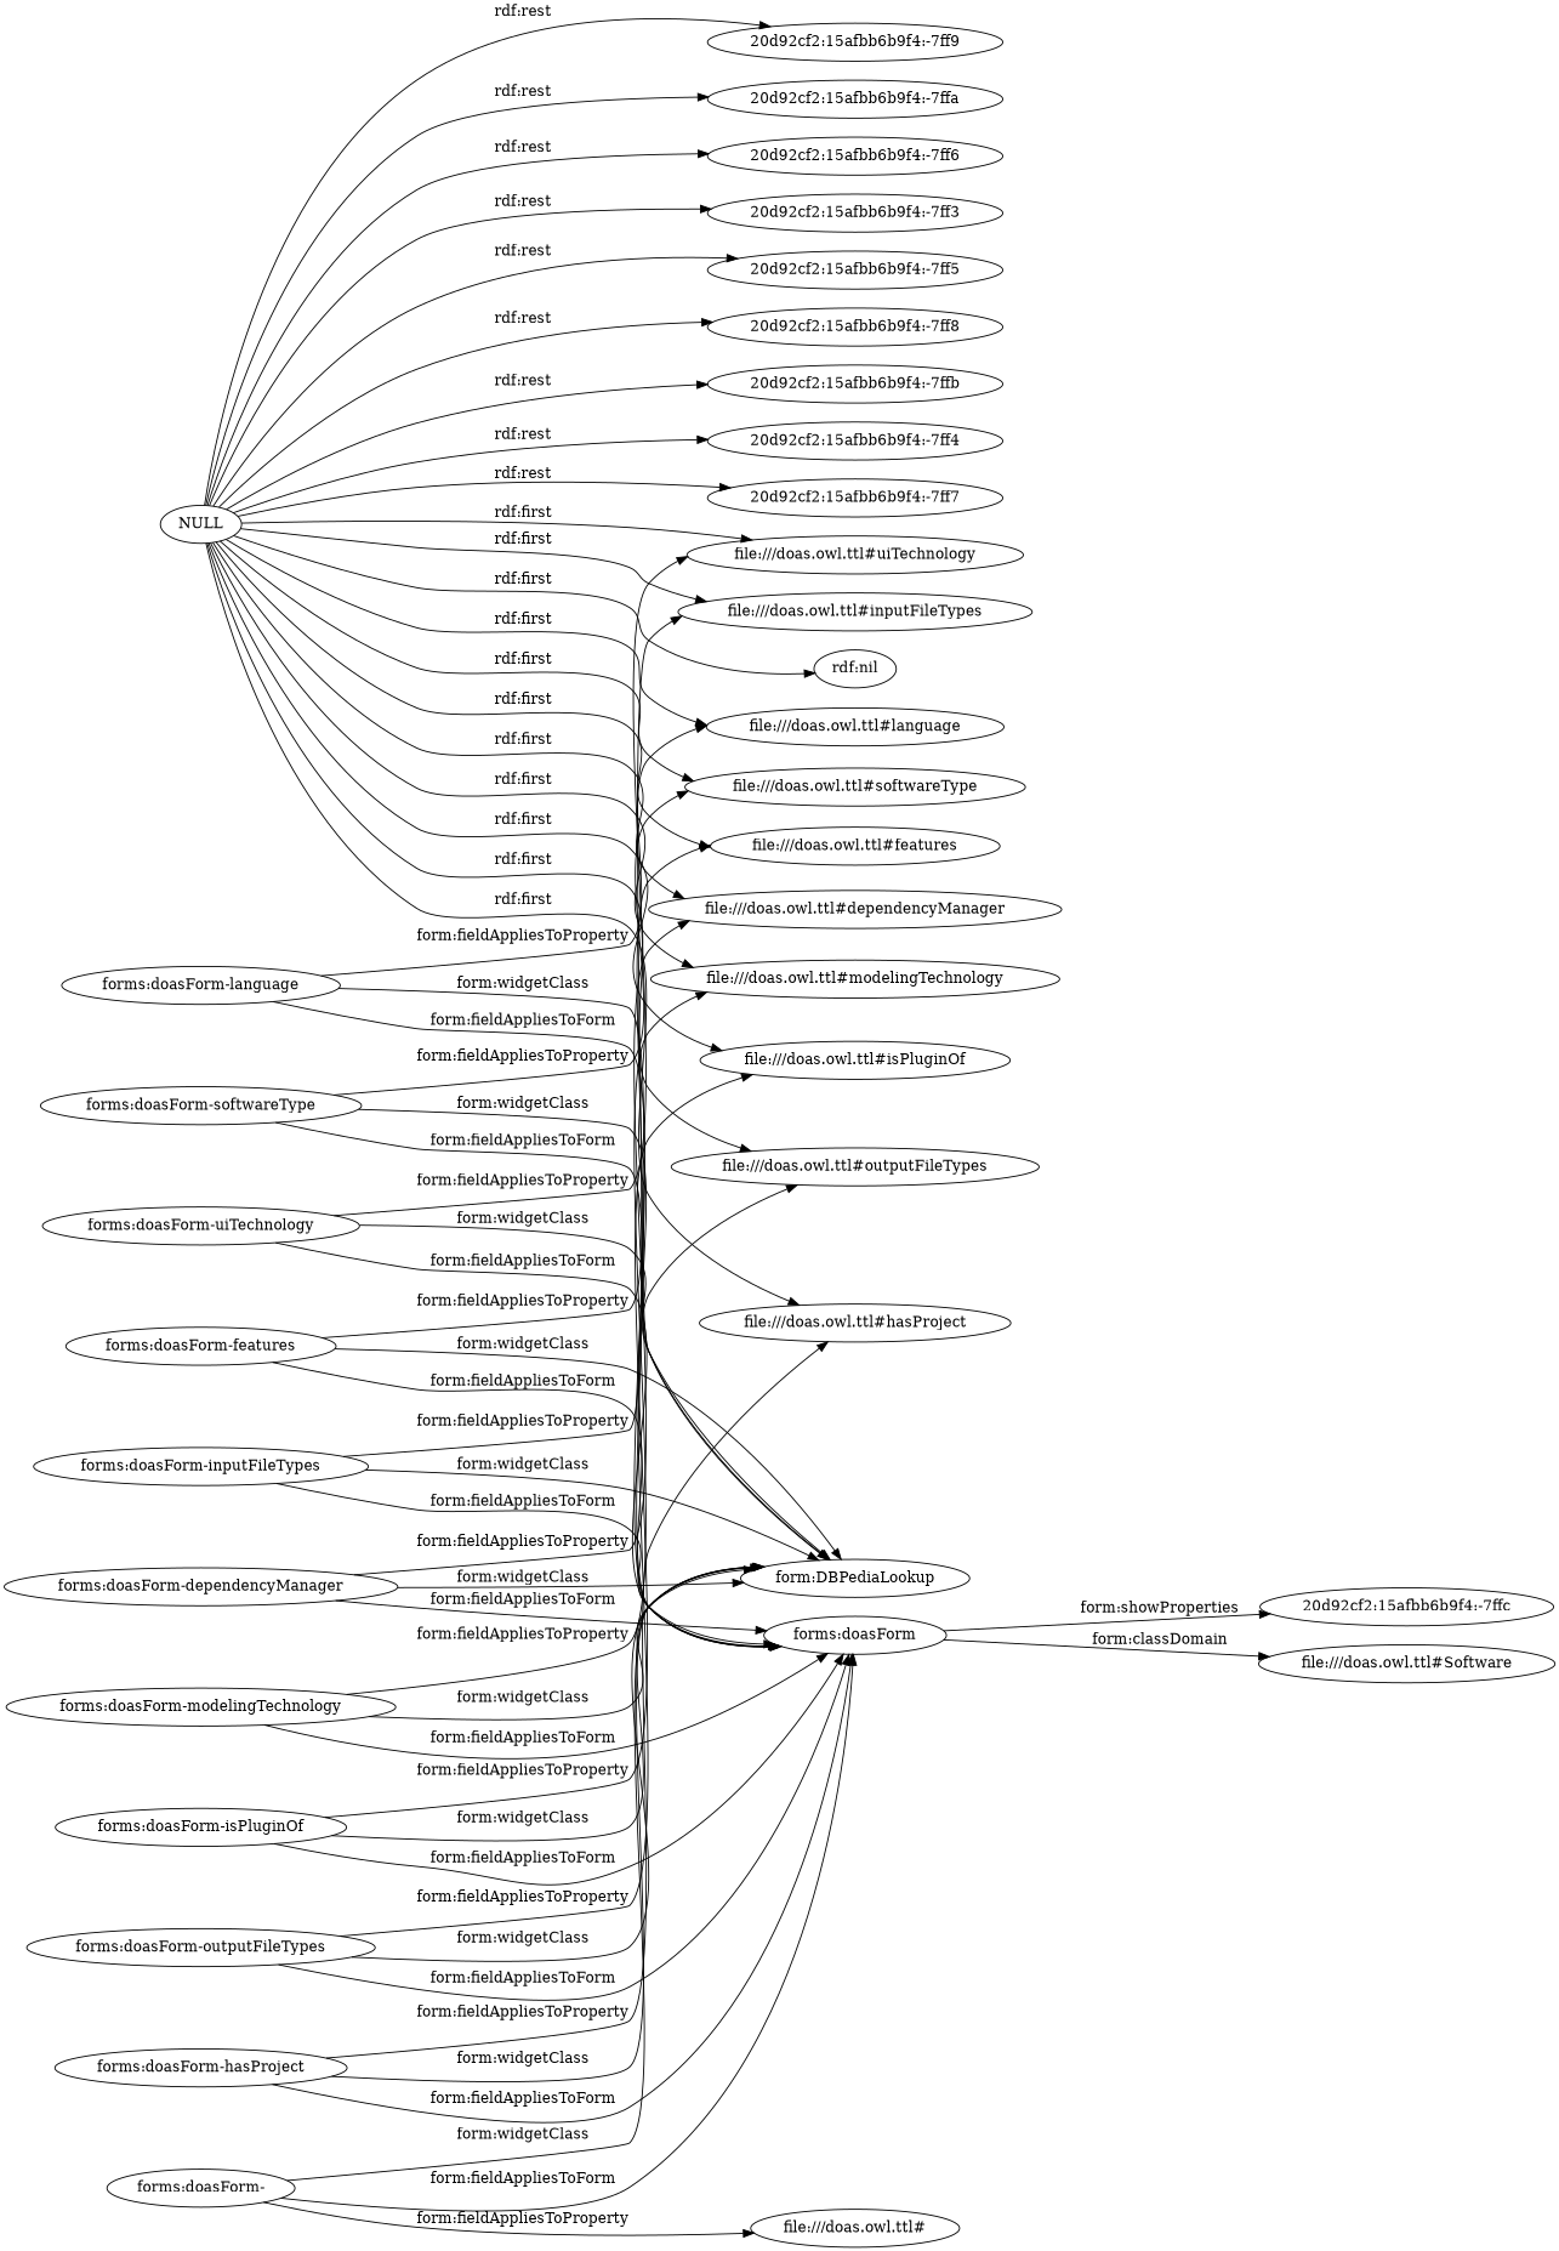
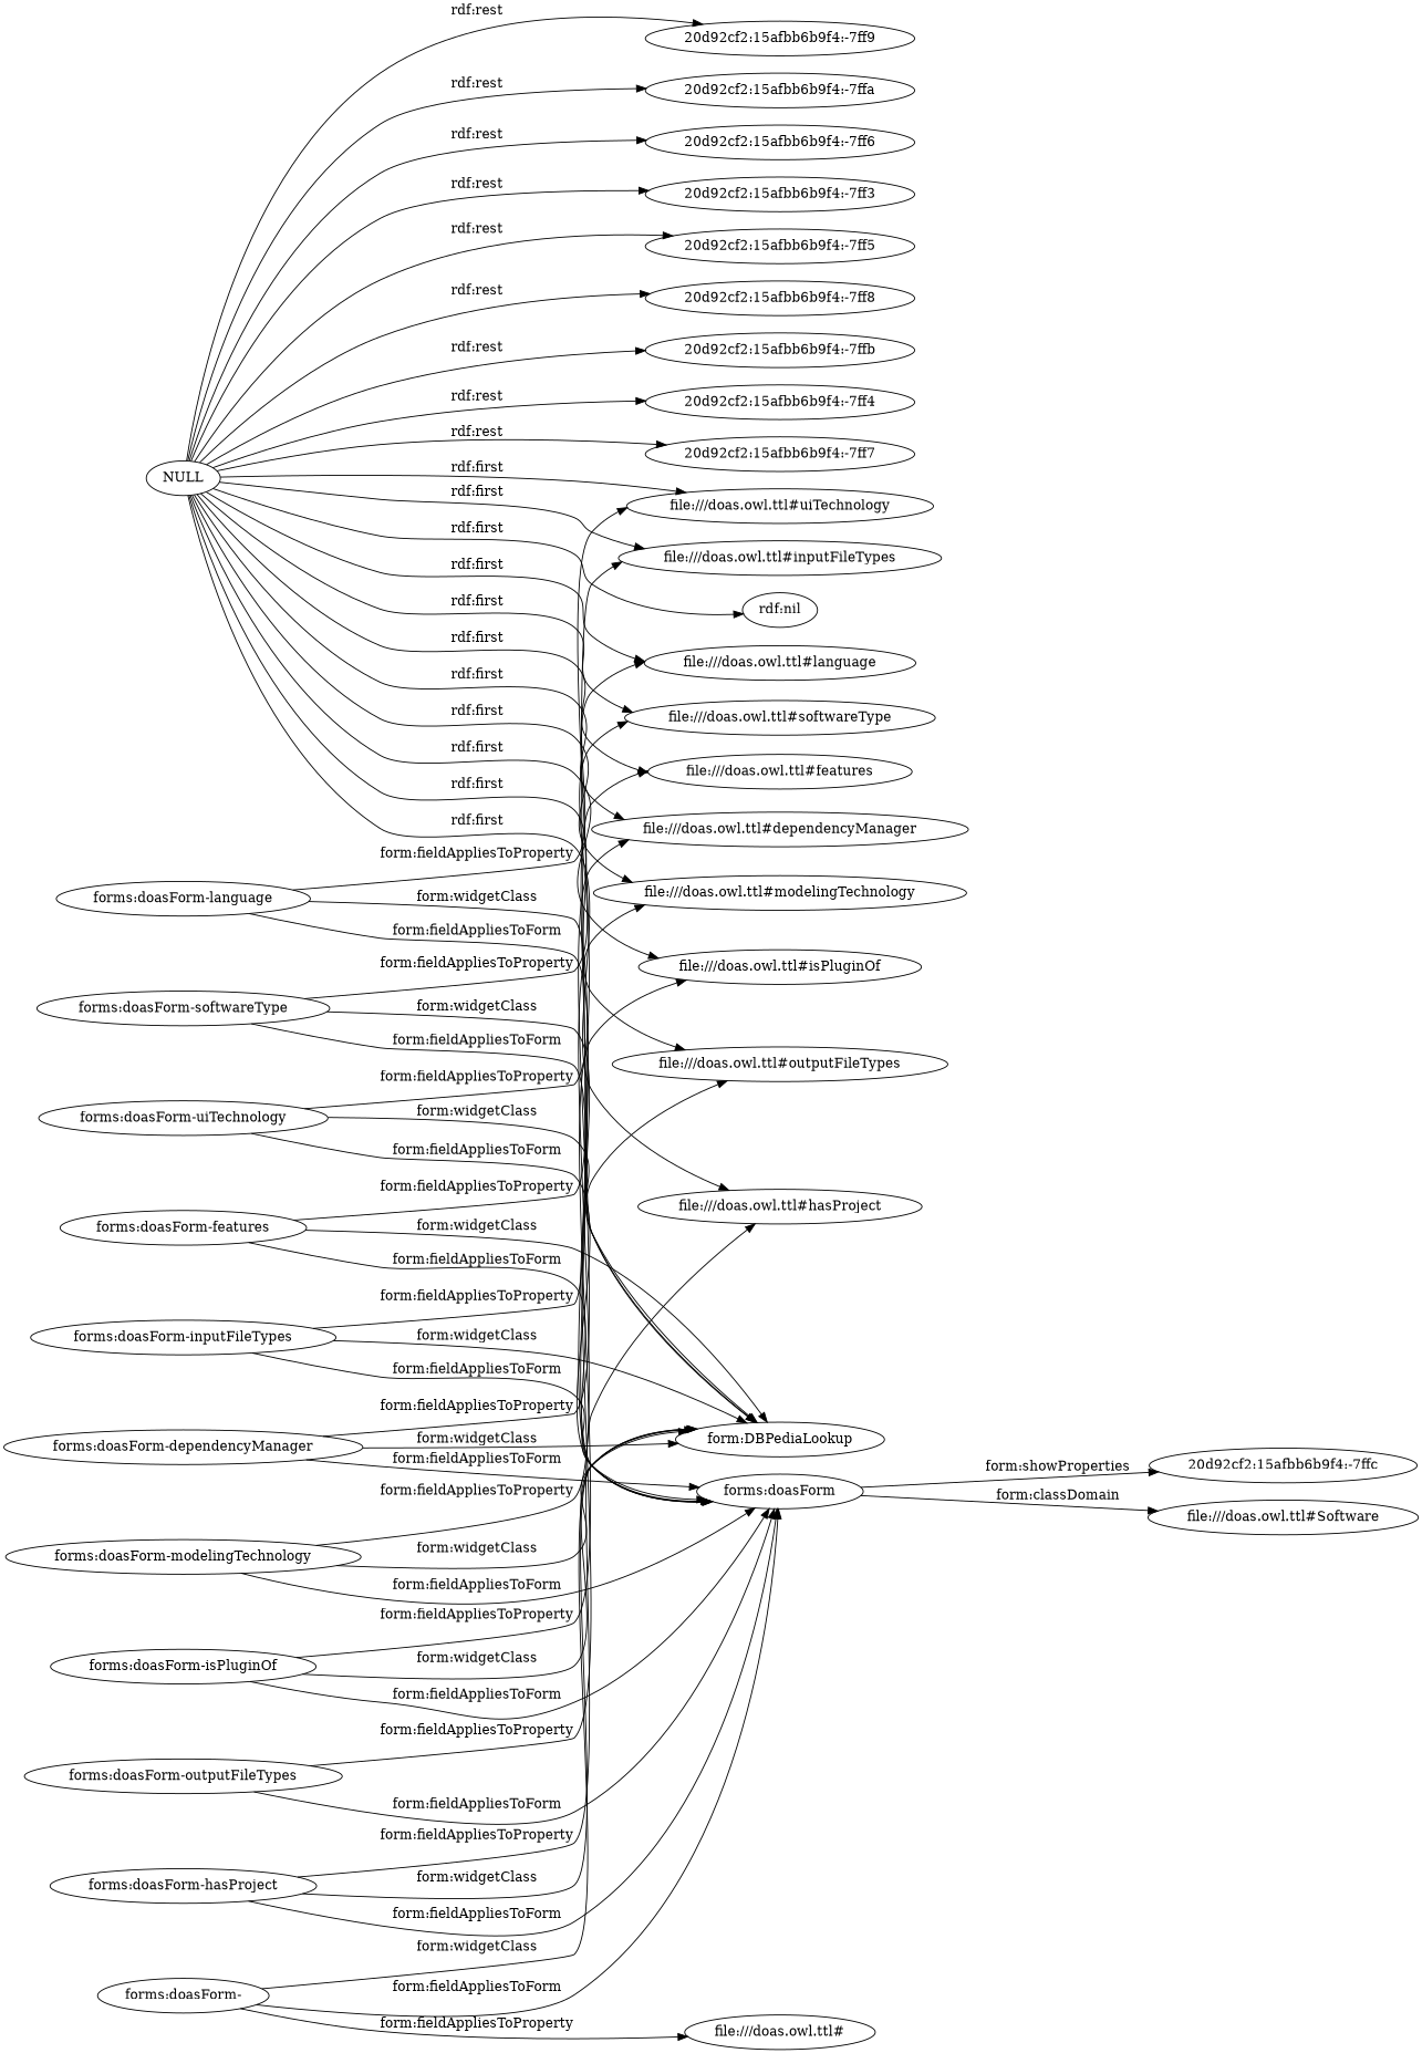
  digraph {
    rankdir=LR
    "forms:doasForm"
    "20d92cf2:15afbb6b9f4:-7ffc"
    "file:///doas.owl.ttl#Software"
    "forms:doasForm-softwareType"
    "form:DBPediaLookup"
    "file:///doas.owl.ttl#softwareType"
    "forms:doasForm-outputFileTypes"
    "file:///doas.owl.ttl#outputFileTypes"
    "forms:doasForm-features"
    "file:///doas.owl.ttl#features"
    "forms:doasForm-uiTechnology"
    "file:///doas.owl.ttl#uiTechnology"
    "forms:doasForm-hasProject"
    "file:///doas.owl.ttl#hasProject"
    "forms:doasForm-"
    "file:///doas.owl.ttl#"
    "forms:doasForm-dependencyManager"
    "file:///doas.owl.ttl#dependencyManager"
    "forms:doasForm-modelingTechnology"
    "file:///doas.owl.ttl#modelingTechnology"
    "forms:doasForm-language"
    "file:///doas.owl.ttl#language"
    "forms:doasForm-isPluginOf"
    "file:///doas.owl.ttl#isPluginOf"
    NULL
    "20d92cf2:15afbb6b9f4:-7ffb"
    "20d92cf2:15afbb6b9f4:-7ff4"
    "20d92cf2:15afbb6b9f4:-7ff7"
    "rdf:nil"
    "20d92cf2:15afbb6b9f4:-7ff9"
    "20d92cf2:15afbb6b9f4:-7ffa"
    "20d92cf2:15afbb6b9f4:-7ff6"
    "20d92cf2:15afbb6b9f4:-7ff3"
    "file:///doas.owl.ttl#inputFileTypes"
    "20d92cf2:15afbb6b9f4:-7ff5"
    "20d92cf2:15afbb6b9f4:-7ff8"
    "forms:doasForm-inputFileTypes"
    "forms:doasForm" -> "20d92cf2:15afbb6b9f4:-7ffc" [label="form:showProperties"]
    "forms:doasForm" -> "file:///doas.owl.ttl#Software" [label="form:classDomain"]
    "forms:doasForm-softwareType" -> "forms:doasForm" [label="form:fieldAppliesToForm"]
    "forms:doasForm-softwareType" -> "form:DBPediaLookup" [label="form:widgetClass"]
    "forms:doasForm-softwareType" -> "file:///doas.owl.ttl#softwareType" [label="form:fieldAppliesToProperty"]
    "forms:doasForm-outputFileTypes" -> "forms:doasForm" [label="form:fieldAppliesToForm"]
-   "forms:doasForm-outputFileTypes" -> "form:DBPediaLookup" [label="form:widgetClass"]
    "forms:doasForm-outputFileTypes" -> "file:///doas.owl.ttl#outputFileTypes" [label="form:fieldAppliesToProperty"]
    "forms:doasForm-features" -> "forms:doasForm" [label="form:fieldAppliesToForm"]
    "forms:doasForm-features" -> "form:DBPediaLookup" [label="form:widgetClass"]
    "forms:doasForm-features" -> "file:///doas.owl.ttl#features" [label="form:fieldAppliesToProperty"]
    "forms:doasForm-uiTechnology" -> "forms:doasForm" [label="form:fieldAppliesToForm"]
    "forms:doasForm-uiTechnology" -> "form:DBPediaLookup" [label="form:widgetClass"]
    "forms:doasForm-uiTechnology" -> "file:///doas.owl.ttl#uiTechnology" [label="form:fieldAppliesToProperty"]
    "forms:doasForm-hasProject" -> "forms:doasForm" [label="form:fieldAppliesToForm"]
    "forms:doasForm-hasProject" -> "form:DBPediaLookup" [label="form:widgetClass"]
    "forms:doasForm-hasProject" -> "file:///doas.owl.ttl#hasProject" [label="form:fieldAppliesToProperty"]
    "forms:doasForm-" -> "forms:doasForm" [label="form:fieldAppliesToForm"]
    "forms:doasForm-" -> "form:DBPediaLookup" [label="form:widgetClass"]
    "forms:doasForm-" -> "file:///doas.owl.ttl#" [label="form:fieldAppliesToProperty"]
    "forms:doasForm-dependencyManager" -> "forms:doasForm" [label="form:fieldAppliesToForm"]
    "forms:doasForm-dependencyManager" -> "form:DBPediaLookup" [label="form:widgetClass"]
    "forms:doasForm-dependencyManager" -> "file:///doas.owl.ttl#dependencyManager" [label="form:fieldAppliesToProperty"]
    "forms:doasForm-modelingTechnology" -> "forms:doasForm" [label="form:fieldAppliesToForm"]
    "forms:doasForm-modelingTechnology" -> "form:DBPediaLookup" [label="form:widgetClass"]
    "forms:doasForm-modelingTechnology" -> "file:///doas.owl.ttl#modelingTechnology" [label="form:fieldAppliesToProperty"]
    "forms:doasForm-language" -> "forms:doasForm" [label="form:fieldAppliesToForm"]
    "forms:doasForm-language" -> "form:DBPediaLookup" [label="form:widgetClass"]
    "forms:doasForm-language" -> "file:///doas.owl.ttl#language" [label="form:fieldAppliesToProperty"]
    "forms:doasForm-isPluginOf" -> "forms:doasForm" [label="form:fieldAppliesToForm"]
    "forms:doasForm-isPluginOf" -> "form:DBPediaLookup" [label="form:widgetClass"]
    "forms:doasForm-isPluginOf" -> "file:///doas.owl.ttl#isPluginOf" [label="form:fieldAppliesToProperty"]
    NULL -> "file:///doas.owl.ttl#softwareType" [label="rdf:first"]
    NULL -> "file:///doas.owl.ttl#outputFileTypes" [label="rdf:first"]
    NULL -> "file:///doas.owl.ttl#features" [label="rdf:first"]
    NULL -> "file:///doas.owl.ttl#uiTechnology" [label="rdf:first"]
    NULL -> "file:///doas.owl.ttl#hasProject" [label="rdf:first"]
    NULL -> "file:///doas.owl.ttl#dependencyManager" [label="rdf:first"]
    NULL -> "file:///doas.owl.ttl#modelingTechnology" [label="rdf:first"]
    NULL -> "file:///doas.owl.ttl#language" [label="rdf:first"]
    NULL -> "file:///doas.owl.ttl#isPluginOf" [label="rdf:first"]
    NULL -> "20d92cf2:15afbb6b9f4:-7ffb" [label="rdf:rest"]
    NULL -> "20d92cf2:15afbb6b9f4:-7ff4" [label="rdf:rest"]
    NULL -> "20d92cf2:15afbb6b9f4:-7ff7" [label="rdf:rest"]
    NULL -> "rdf:nil" [label="rdf:first"]
    NULL -> "20d92cf2:15afbb6b9f4:-7ff9" [label="rdf:rest"]
    NULL -> "20d92cf2:15afbb6b9f4:-7ffa" [label="rdf:rest"]
    NULL -> "20d92cf2:15afbb6b9f4:-7ff6" [label="rdf:rest"]
    NULL -> "20d92cf2:15afbb6b9f4:-7ff3" [label="rdf:rest"]
    NULL -> "file:///doas.owl.ttl#inputFileTypes" [label="rdf:first"]
    NULL -> "20d92cf2:15afbb6b9f4:-7ff5" [label="rdf:rest"]
    NULL -> "20d92cf2:15afbb6b9f4:-7ff8" [label="rdf:rest"]
    "forms:doasForm-inputFileTypes" -> "forms:doasForm" [label="form:fieldAppliesToForm"]
    "forms:doasForm-inputFileTypes" -> "form:DBPediaLookup" [label="form:widgetClass"]
    "forms:doasForm-inputFileTypes" -> "file:///doas.owl.ttl#inputFileTypes" [label="form:fieldAppliesToProperty"]
  }
